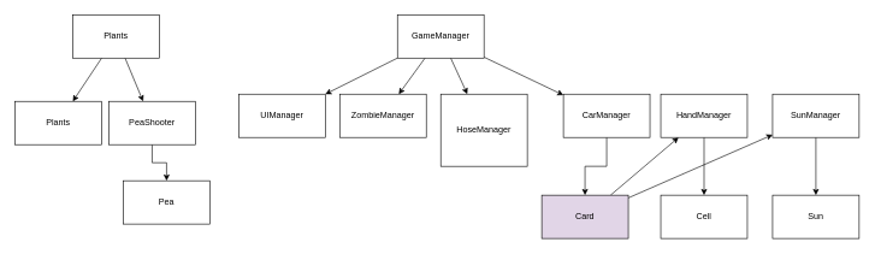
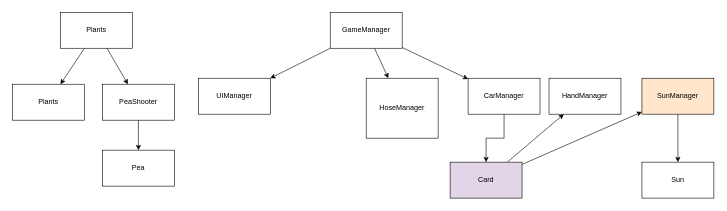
  <mxCell id="0" />
  <mxCell id="1" parent="0" />
  <mxCell id="2" value="" style="rounded=0;orthogonalLoop=1;jettySize=auto;html=1;" edge="1" parent="1" source="4" target="5"><mxGeometry relative="1" as="geometry" /></mxCell>
  <mxCell id="3" value="" style="rounded=0;orthogonalLoop=1;jettySize=auto;html=1;" edge="1" parent="1" source="4" target="7"><mxGeometry relative="1" as="geometry" /></mxCell>
  <mxCell id="4" value="Plants" style="rounded=0;whiteSpace=wrap;html=1;" vertex="1" parent="1"><mxGeometry x="100" y="20" width="120" height="60" as="geometry" /></mxCell>
  <mxCell id="5" value="Plants" style="rounded=0;whiteSpace=wrap;html=1;" vertex="1" parent="1"><mxGeometry x="20" y="140" width="120" height="60" as="geometry" /></mxCell>
  <mxCell id="6" value="" style="edgeStyle=orthogonalEdgeStyle;rounded=0;orthogonalLoop=1;jettySize=auto;html=1;" edge="1" parent="1" source="7" target="8"><mxGeometry relative="1" as="geometry" /></mxCell>
- <mxCell id="7" value="PeaShooter" style="rounded=0;whiteSpace=wrap;html=1;" vertex="1" parent="1"><mxGeometry x="150" y="140" width="120" height="60" as="geometry" /></mxCell>
+ <mxCell id="7" value="PeaShooter" style="rounded=0;whiteSpace=wrap;html=1;" vertex="1" parent="1"><mxGeometry x="170" y="140" width="120" height="60" as="geometry" /></mxCell>
  <mxCell id="8" value="Pea" style="whiteSpace=wrap;html=1;rounded=0;" vertex="1" parent="1"><mxGeometry x="170" y="250" width="120" height="60" as="geometry" /></mxCell>
  <mxCell id="9" value="" style="rounded=0;orthogonalLoop=1;jettySize=auto;html=1;" edge="1" parent="1" source="13" target="14"><mxGeometry relative="1" as="geometry" /></mxCell>
- <mxCell id="10" value="" style="rounded=0;orthogonalLoop=1;jettySize=auto;html=1;" edge="1" parent="1" source="13" target="15"><mxGeometry relative="1" as="geometry" /></mxCell>
  <mxCell id="11" value="" style="rounded=0;orthogonalLoop=1;jettySize=auto;html=1;" edge="1" parent="1" source="13" target="16"><mxGeometry relative="1" as="geometry" /></mxCell>
  <mxCell id="12" value="" style="rounded=0;orthogonalLoop=1;jettySize=auto;html=1;" edge="1" parent="1" source="13" target="18"><mxGeometry relative="1" as="geometry" /></mxCell>
  <mxCell id="13" value="GameManager" style="rounded=0;whiteSpace=wrap;html=1;" vertex="1" parent="1"><mxGeometry x="550" y="20" width="120" height="60" as="geometry" /></mxCell>
  <mxCell id="14" value="UIManager" style="whiteSpace=wrap;html=1;rounded=0;" vertex="1" parent="1"><mxGeometry x="330" y="130" width="120" height="60" as="geometry" /></mxCell>
- <mxCell id="15" value="ZombieManager" style="rounded=0;whiteSpace=wrap;html=1;" vertex="1" parent="1"><mxGeometry x="470" y="130" width="120" height="60" as="geometry" /></mxCell>
  <mxCell id="16" value="HoseManager" style="whiteSpace=wrap;html=1;rounded=0;" vertex="1" parent="1"><mxGeometry x="610" y="130" width="120" height="100" as="geometry" /></mxCell>
  <mxCell id="17" value="" style="edgeStyle=orthogonalEdgeStyle;rounded=0;orthogonalLoop=1;jettySize=auto;html=1;" edge="1" parent="1" source="18" target="21"><mxGeometry relative="1" as="geometry" /></mxCell>
  <mxCell id="18" value="CarManager" style="whiteSpace=wrap;html=1;rounded=0;" vertex="1" parent="1"><mxGeometry x="780" y="130" width="120" height="60" as="geometry" /></mxCell>
  <mxCell id="19" value="" style="rounded=0;orthogonalLoop=1;jettySize=auto;html=1;" edge="1" parent="1" source="21" target="23"><mxGeometry relative="1" as="geometry" /></mxCell>
  <mxCell id="20" value="" style="rounded=0;orthogonalLoop=1;jettySize=auto;html=1;" edge="1" parent="1" source="21" target="25"><mxGeometry relative="1" as="geometry" /></mxCell>
  <mxCell id="21" value="Card" style="whiteSpace=wrap;html=1;rounded=0;fillColor=#e1d5e7;" vertex="1" parent="1"><mxGeometry x="750" y="270" width="120" height="60" as="geometry" /></mxCell>
- <mxCell id="22" value="" style="edgeStyle=orthogonalEdgeStyle;rounded=0;orthogonalLoop=1;jettySize=auto;html=1;" edge="1" parent="1" source="23" target="26"><mxGeometry relative="1" as="geometry" /></mxCell>
  <mxCell id="23" value="HandManager" style="whiteSpace=wrap;html=1;rounded=0;" vertex="1" parent="1"><mxGeometry x="915" y="130" width="120" height="60" as="geometry" /></mxCell>
  <mxCell id="24" value="" style="edgeStyle=orthogonalEdgeStyle;rounded=0;orthogonalLoop=1;jettySize=auto;html=1;" edge="1" parent="1" source="25" target="27"><mxGeometry relative="1" as="geometry" /></mxCell>
- <mxCell id="25" value="SunManager" style="whiteSpace=wrap;html=1;rounded=0;" vertex="1" parent="1"><mxGeometry x="1070" y="130" width="120" height="60" as="geometry" /></mxCell>
- <mxCell id="26" value="Cell" style="whiteSpace=wrap;html=1;rounded=0;" vertex="1" parent="1"><mxGeometry x="915" y="270" width="120" height="60" as="geometry" /></mxCell>
+ <mxCell id="25" value="SunManager" style="whiteSpace=wrap;html=1;rounded=0;fillColor=#ffe6cc;" vertex="1" parent="1"><mxGeometry x="1070" y="130" width="120" height="60" as="geometry" /></mxCell>
  <mxCell id="27" value="Sun" style="whiteSpace=wrap;html=1;rounded=0;" vertex="1" parent="1"><mxGeometry x="1070" y="270" width="120" height="60" as="geometry" /></mxCell>
